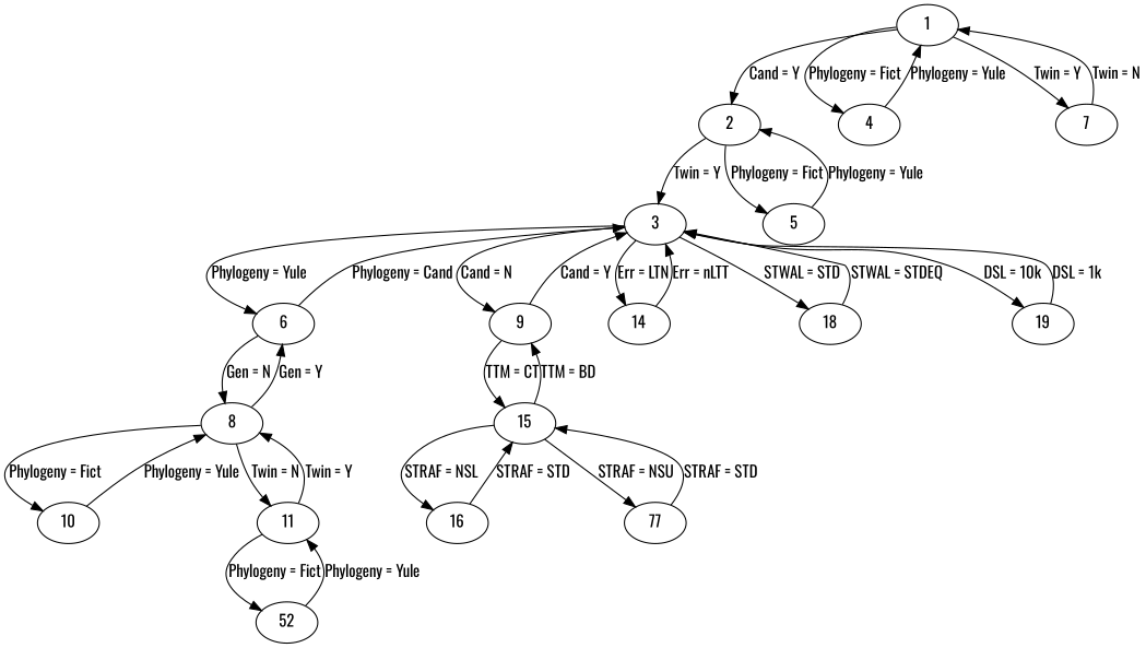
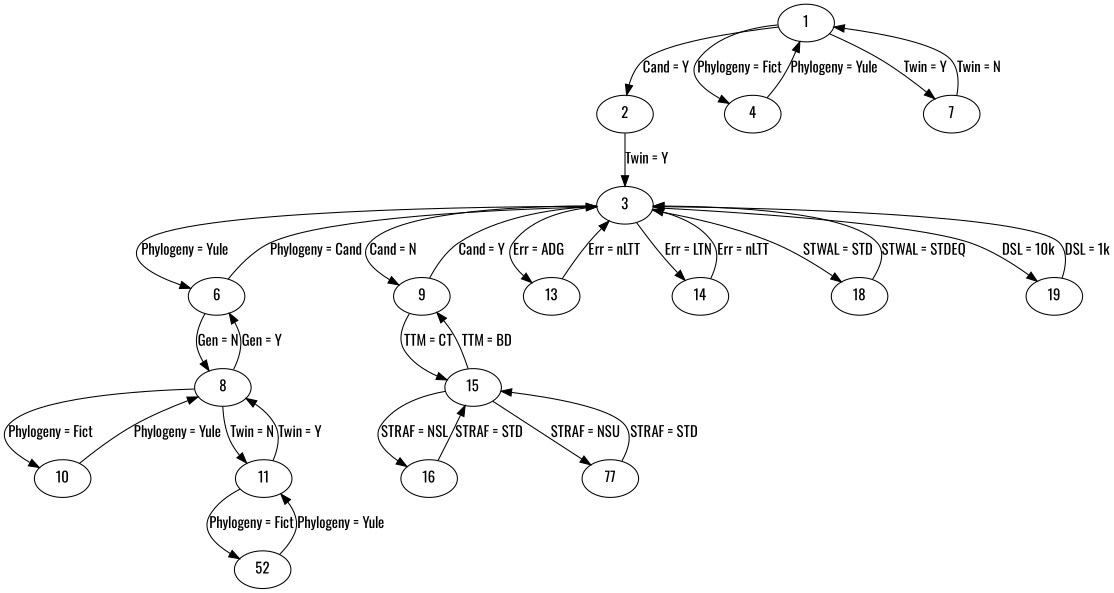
  digraph {
    fontname=Oswald
    node [fontname=Oswald]
    edge [fontname=Oswald]
    1
    2
    4
    7
    3
-   5
    6
    9
+   13
    14
    18
    19
    8
    15
    10
    11
    16
    n18 [label=77]
    n19 [label=52]
    1 -> 2 [label="Cand = Y"]
    1 -> 4 [label="Phylogeny = Fict"]
    1 -> 7 [label="Twin = Y"]
    2 -> 3 [label="Twin = Y"]
-   2 -> 5 [label="Phylogeny = Fict"]
    4 -> 1 [label="Phylogeny = Yule"]
    7 -> 1 [label="Twin = N"]
    3 -> 6 [label="Phylogeny = Yule"]
    3 -> 9 [label="Cand = N"]
+   3 -> 13 [label="Err = ADG"]
    3 -> 14 [label="Err = LTN"]
    3 -> 18 [label="STWAL = STD"]
    3 -> 19 [label="DSL = 10k"]
-   5 -> 2 [label="Phylogeny = Yule"]
    6 -> 3 [label="Phylogeny = Cand"]
    6 -> 8 [label="Gen = N"]
    9 -> 3 [label="Cand = Y"]
    9 -> 15 [label="TTM = CT"]
+   13 -> 3 [label="Err = nLTT"]
    14 -> 3 [label="Err = nLTT"]
    18 -> 3 [label="STWAL = STDEQ"]
    19 -> 3 [label="DSL = 1k"]
    8 -> 6 [label="Gen = Y"]
    8 -> 10 [label="Phylogeny = Fict"]
    8 -> 11 [label="Twin = N"]
    15 -> 9 [label="TTM = BD"]
    15 -> 16 [label="STRAF = NSL"]
    15 -> n18 [label="STRAF = NSU"]
    10 -> 8 [label="Phylogeny = Yule"]
    11 -> 8 [label="Twin = Y"]
    11 -> n19 [label="Phylogeny = Fict"]
    16 -> 15 [label="STRAF = STD"]
    n18 -> 15 [label="STRAF = STD"]
    n19 -> 11 [label="Phylogeny = Yule"]
  }
